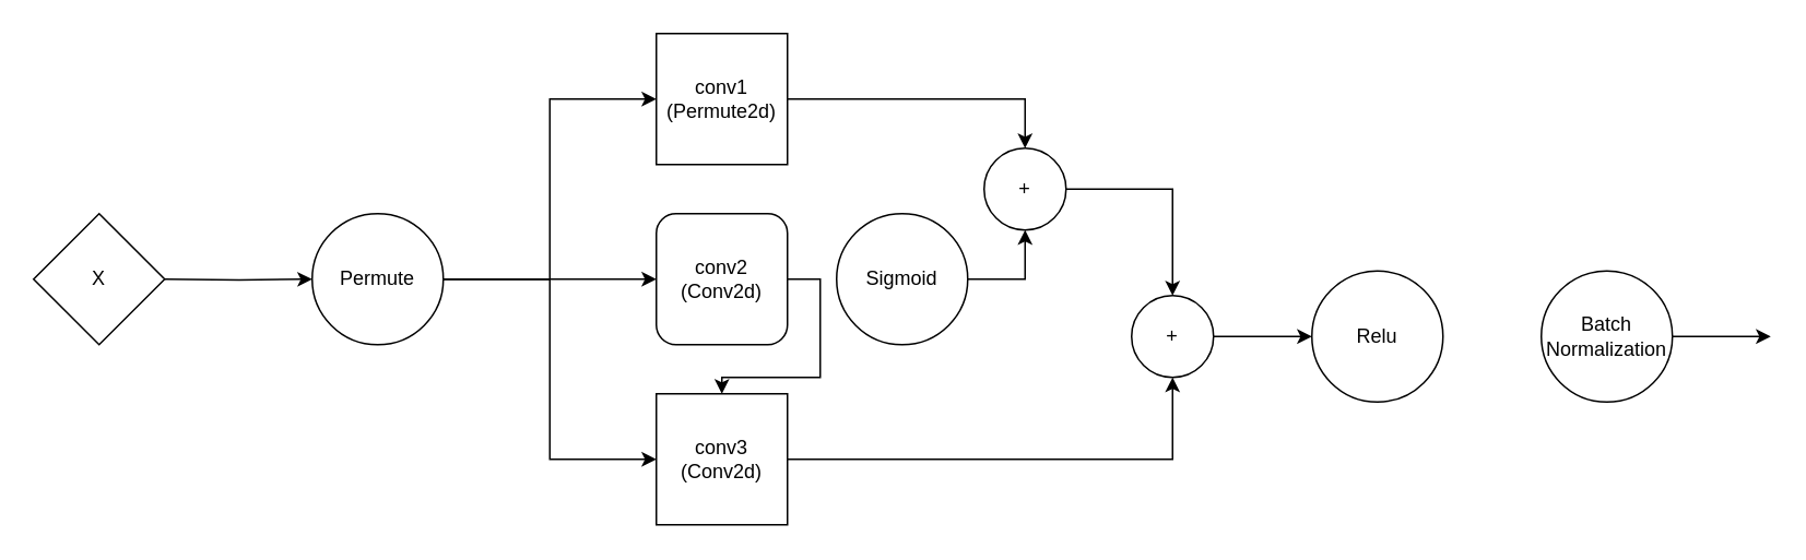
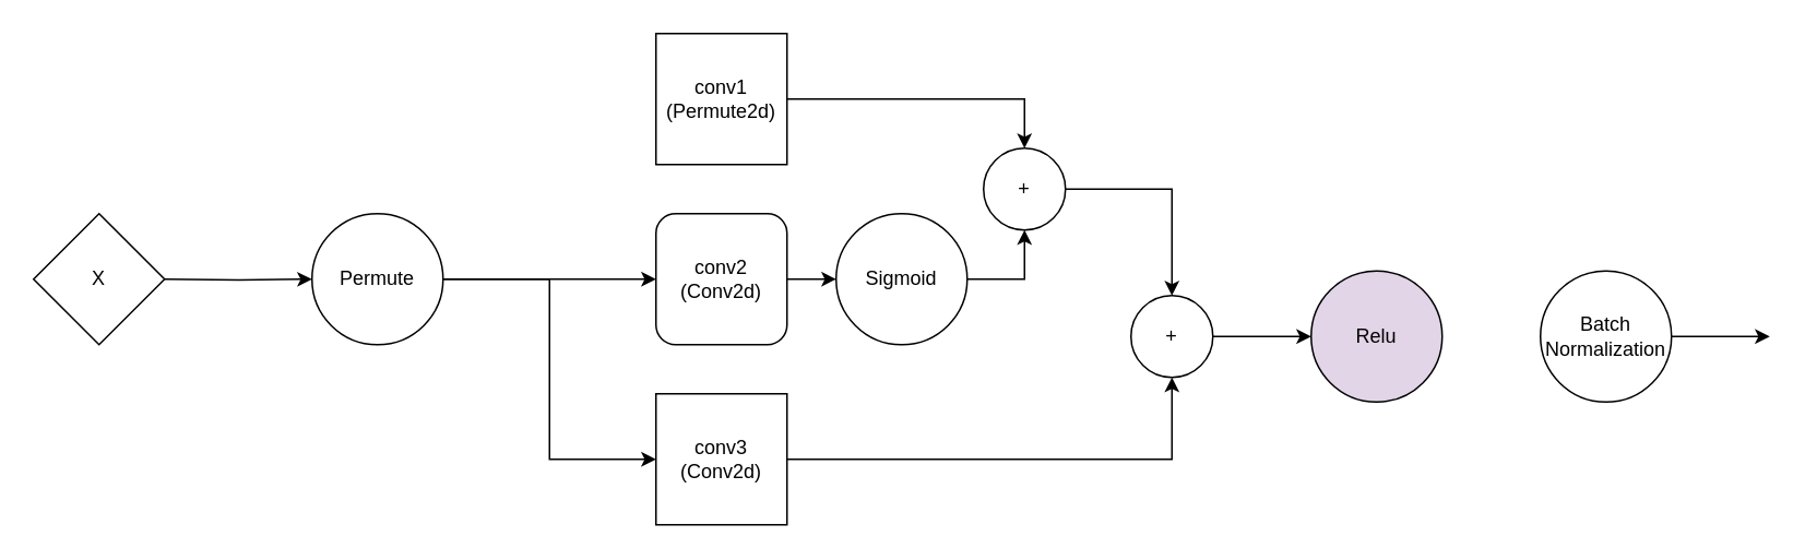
  <mxCell id="0" />
  <mxCell id="1" parent="0" />
  <mxCell id="2" style="edgeStyle=orthogonalEdgeStyle;rounded=0;orthogonalLoop=1;jettySize=auto;html=1;exitX=1;exitY=0.5;exitDx=0;exitDy=0;entryX=0.5;entryY=0;entryDx=0;entryDy=0;" edge="1" parent="1" source="4" target="14"><mxGeometry relative="1" as="geometry" /></mxCell>
  <mxCell id="3" style="edgeStyle=orthogonalEdgeStyle;rounded=0;orthogonalLoop=1;jettySize=auto;html=1;entryX=0;entryY=0.5;entryDx=0;entryDy=0;" edge="1" parent="1" target="12"><mxGeometry relative="1" as="geometry"><mxPoint x="100" y="170" as="sourcePoint" /></mxGeometry></mxCell>
  <mxCell id="4" value="conv1&lt;br&gt;(Permute2d)" style="whiteSpace=wrap;html=1;aspect=fixed;" vertex="1" parent="1"><mxGeometry x="400" y="20" width="80" height="80" as="geometry" /></mxCell>
- <mxCell id="5" style="edgeStyle=orthogonalEdgeStyle;rounded=0;orthogonalLoop=1;jettySize=auto;html=1;exitX=1;exitY=0.5;exitDx=0;exitDy=0;" edge="1" parent="1" source="6" target="8"><mxGeometry relative="1" as="geometry" /></mxCell>
+ <mxCell id="5" style="edgeStyle=orthogonalEdgeStyle;rounded=0;orthogonalLoop=1;jettySize=auto;html=1;exitX=1;exitY=0.5;exitDx=0;exitDy=0;entryX=0;entryY=0.5;entryDx=0;entryDy=0;" edge="1" parent="1" source="6" target="16"><mxGeometry relative="1" as="geometry" /></mxCell>
  <mxCell id="6" value="conv2&lt;br&gt;(Conv2d)" style="whiteSpace=wrap;html=1;aspect=fixed;rounded=1;" vertex="1" parent="1"><mxGeometry x="400" y="130" width="80" height="80" as="geometry" /></mxCell>
  <mxCell id="7" style="edgeStyle=orthogonalEdgeStyle;rounded=0;orthogonalLoop=1;jettySize=auto;html=1;exitX=1;exitY=0.5;exitDx=0;exitDy=0;entryX=0.5;entryY=1;entryDx=0;entryDy=0;" edge="1" parent="1" source="8" target="18"><mxGeometry relative="1" as="geometry" /></mxCell>
  <mxCell id="8" value="conv3&lt;br&gt;(Conv2d)" style="whiteSpace=wrap;html=1;aspect=fixed;" vertex="1" parent="1"><mxGeometry x="400" y="240" width="80" height="80" as="geometry" /></mxCell>
  <mxCell id="9" style="edgeStyle=orthogonalEdgeStyle;rounded=0;orthogonalLoop=1;jettySize=auto;html=1;exitX=1;exitY=0.5;exitDx=0;exitDy=0;entryX=0;entryY=0.5;entryDx=0;entryDy=0;" edge="1" parent="1" source="12" target="6"><mxGeometry relative="1" as="geometry" /></mxCell>
- <mxCell id="10" style="edgeStyle=orthogonalEdgeStyle;rounded=0;orthogonalLoop=1;jettySize=auto;html=1;exitX=1;exitY=0.5;exitDx=0;exitDy=0;entryX=0;entryY=0.5;entryDx=0;entryDy=0;" edge="1" parent="1" source="12" target="4"><mxGeometry relative="1" as="geometry" /></mxCell>
  <mxCell id="11" style="edgeStyle=orthogonalEdgeStyle;rounded=0;orthogonalLoop=1;jettySize=auto;html=1;exitX=1;exitY=0.5;exitDx=0;exitDy=0;entryX=0;entryY=0.5;entryDx=0;entryDy=0;" edge="1" parent="1" source="12" target="8"><mxGeometry relative="1" as="geometry" /></mxCell>
  <mxCell id="12" value="Permute" style="ellipse;whiteSpace=wrap;html=1;aspect=fixed;" vertex="1" parent="1"><mxGeometry x="190" y="130" width="80" height="80" as="geometry" /></mxCell>
  <mxCell id="13" style="edgeStyle=orthogonalEdgeStyle;rounded=0;orthogonalLoop=1;jettySize=auto;html=1;exitX=1;exitY=0.5;exitDx=0;exitDy=0;entryX=0.5;entryY=0;entryDx=0;entryDy=0;" edge="1" parent="1" source="14" target="18"><mxGeometry relative="1" as="geometry" /></mxCell>
  <mxCell id="14" value="+" style="ellipse;whiteSpace=wrap;html=1;aspect=fixed;" vertex="1" parent="1"><mxGeometry x="600" y="90" width="50" height="50" as="geometry" /></mxCell>
  <mxCell id="15" style="edgeStyle=orthogonalEdgeStyle;rounded=0;orthogonalLoop=1;jettySize=auto;html=1;exitX=1;exitY=0.5;exitDx=0;exitDy=0;entryX=0.5;entryY=1;entryDx=0;entryDy=0;" edge="1" parent="1" source="16" target="14"><mxGeometry relative="1" as="geometry" /></mxCell>
  <mxCell id="16" value="Sigmoid" style="ellipse;whiteSpace=wrap;html=1;aspect=fixed;" vertex="1" parent="1"><mxGeometry x="510" y="130" width="80" height="80" as="geometry" /></mxCell>
  <mxCell id="17" style="edgeStyle=orthogonalEdgeStyle;rounded=0;orthogonalLoop=1;jettySize=auto;html=1;exitX=1;exitY=0.5;exitDx=0;exitDy=0;entryX=0;entryY=0.5;entryDx=0;entryDy=0;" edge="1" parent="1" source="18" target="19"><mxGeometry relative="1" as="geometry" /></mxCell>
  <mxCell id="18" value="+" style="ellipse;whiteSpace=wrap;html=1;aspect=fixed;" vertex="1" parent="1"><mxGeometry x="690" y="180" width="50" height="50" as="geometry" /></mxCell>
- <mxCell id="19" value="Relu" style="ellipse;whiteSpace=wrap;html=1;aspect=fixed;" vertex="1" parent="1"><mxGeometry x="800" y="165" width="80" height="80" as="geometry" /></mxCell>
+ <mxCell id="19" value="Relu" style="ellipse;whiteSpace=wrap;html=1;aspect=fixed;fillColor=#e1d5e7;" vertex="1" parent="1"><mxGeometry x="800" y="165" width="80" height="80" as="geometry" /></mxCell>
  <mxCell id="20" style="edgeStyle=orthogonalEdgeStyle;rounded=0;orthogonalLoop=1;jettySize=auto;html=1;exitX=1;exitY=0.5;exitDx=0;exitDy=0;" edge="1" parent="1" source="21"><mxGeometry relative="1" as="geometry"><mxPoint x="1080" y="205" as="targetPoint" /></mxGeometry></mxCell>
  <mxCell id="21" value="Batch Normalization" style="ellipse;whiteSpace=wrap;html=1;aspect=fixed;" vertex="1" parent="1"><mxGeometry x="940" y="165" width="80" height="80" as="geometry" /></mxCell>
  <mxCell id="22" value="X" style="rhombus;whiteSpace=wrap;html=1;" vertex="1" parent="1"><mxGeometry x="20" y="130" width="80" height="80" as="geometry" /></mxCell>
